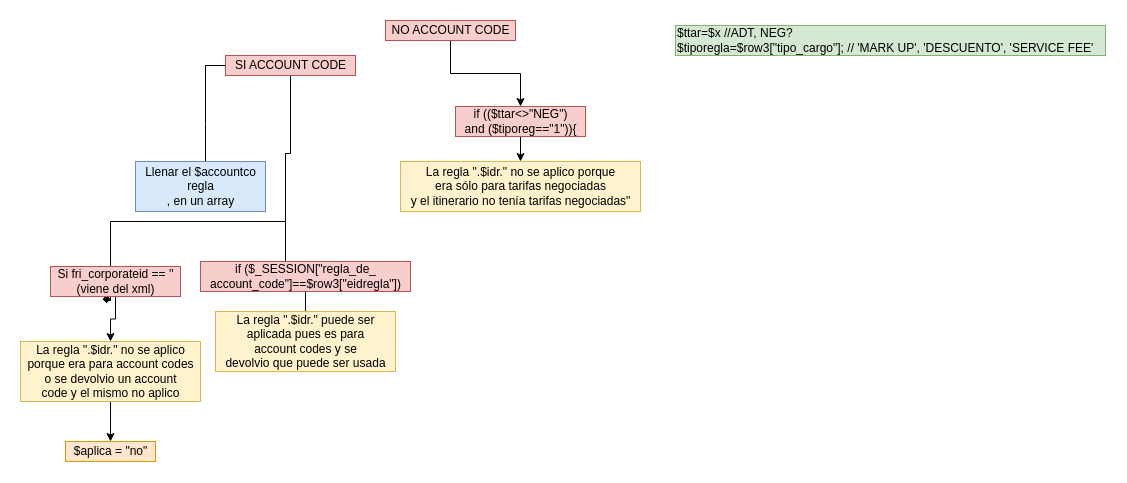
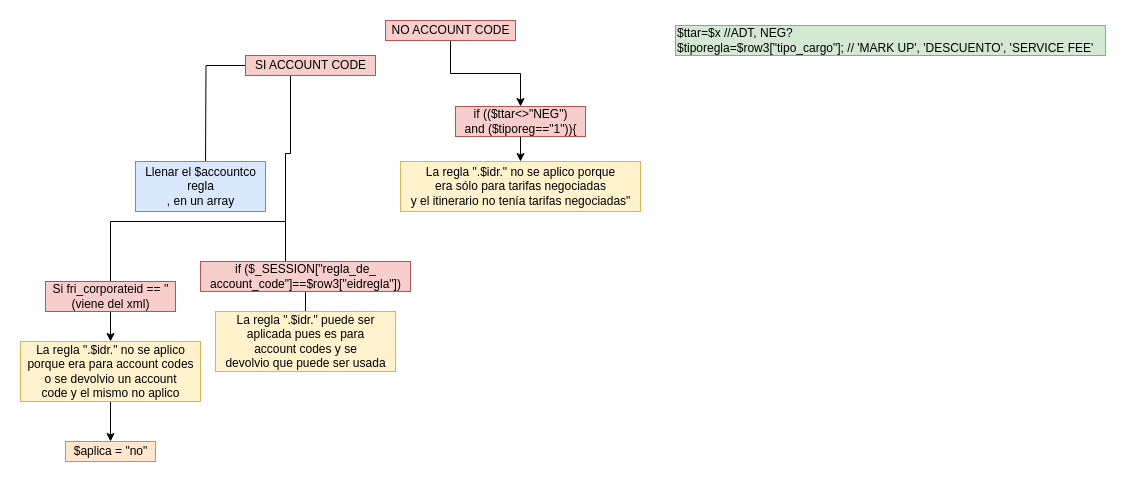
  <mxCell id="0" />
  <mxCell id="1" parent="0" />
  <mxCell id="2" style="edgeStyle=orthogonalEdgeStyle;rounded=0;orthogonalLoop=1;jettySize=auto;html=1;" edge="1" parent="1" source="4"><mxGeometry relative="1" as="geometry"><mxPoint x="205" y="171" as="targetPoint" /></mxGeometry></mxCell>
  <mxCell id="3" value="" style="edgeStyle=orthogonalEdgeStyle;rounded=0;orthogonalLoop=1;jettySize=auto;html=1;entryX=0.431;entryY=0.95;entryDx=0;entryDy=0;entryPerimeter=0;endArrow=diamond;" edge="1" parent="1" source="4" target="6"><mxGeometry relative="1" as="geometry"><Array as="points"><mxPoint x="290" y="153" /><mxPoint x="285" y="153" /><mxPoint x="285" y="221" /><mxPoint x="110" y="221" /><mxPoint x="110" y="300" /></Array></mxGeometry></mxCell>
- <mxCell id="4" value="&lt;font style=&quot;vertical-align: inherit&quot;&gt;&lt;font style=&quot;vertical-align: inherit&quot;&gt;SI ACCOUNT CODE&lt;br&gt;&lt;/font&gt;&lt;/font&gt;" style="text;html=1;align=center;verticalAlign=middle;resizable=0;points=[];autosize=1;fillColor=#f8cecc;strokeColor=#b85450;" vertex="1" parent="1"><mxGeometry x="225" y="55" width="130" height="20" as="geometry" /></mxCell>
+ <mxCell id="4" value="&lt;font style=&quot;vertical-align: inherit&quot;&gt;&lt;font style=&quot;vertical-align: inherit&quot;&gt;SI ACCOUNT CODE&lt;br&gt;&lt;/font&gt;&lt;/font&gt;" style="text;html=1;align=center;verticalAlign=middle;resizable=0;points=[];autosize=1;fillColor=#f8cecc;strokeColor=#b85450;" vertex="1" parent="1"><mxGeometry x="245" y="55" width="130" height="20" as="geometry" /></mxCell>
  <mxCell id="5" value="" style="edgeStyle=orthogonalEdgeStyle;rounded=0;orthogonalLoop=1;jettySize=auto;html=1;" edge="1" parent="1" source="6" target="8"><mxGeometry relative="1" as="geometry" /></mxCell>
- <mxCell id="6" value="&lt;font style=&quot;vertical-align: inherit&quot;&gt;&lt;font style=&quot;vertical-align: inherit&quot;&gt;Si fri_corporateid == ''&lt;br&gt;(viene del xml)&lt;br&gt;&lt;/font&gt;&lt;/font&gt;" style="text;html=1;align=center;verticalAlign=middle;resizable=0;points=[];autosize=1;fillColor=#f8cecc;strokeColor=#b85450;" vertex="1" parent="1"><mxGeometry x="50" y="266" width="130" height="30" as="geometry" /></mxCell>
+ <mxCell id="6" value="&lt;font style=&quot;vertical-align: inherit&quot;&gt;&lt;font style=&quot;vertical-align: inherit&quot;&gt;Si fri_corporateid == ''&lt;br&gt;(viene del xml)&lt;br&gt;&lt;/font&gt;&lt;/font&gt;" style="text;html=1;align=center;verticalAlign=middle;resizable=0;points=[];autosize=1;fillColor=#f8cecc;strokeColor=#b85450;" vertex="1" parent="1"><mxGeometry x="45" y="281" width="130" height="30" as="geometry" /></mxCell>
  <mxCell id="7" value="" style="edgeStyle=orthogonalEdgeStyle;rounded=0;orthogonalLoop=1;jettySize=auto;html=1;" edge="1" parent="1" source="8" target="9"><mxGeometry relative="1" as="geometry" /></mxCell>
  <mxCell id="8" value="&lt;font style=&quot;vertical-align: inherit&quot;&gt;&lt;font style=&quot;vertical-align: inherit&quot;&gt;La regla &quot;.$idr.&quot; no se aplico &lt;br&gt;porque era para account codes&lt;br&gt;o se devolvio un account &lt;br&gt;code y el mismo no aplico&lt;br&gt;&lt;/font&gt;&lt;/font&gt;" style="text;html=1;align=center;verticalAlign=middle;resizable=0;points=[];autosize=1;fillColor=#fff2cc;strokeColor=#d6b656;" vertex="1" parent="1"><mxGeometry x="20" y="341" width="180" height="60" as="geometry" /></mxCell>
  <mxCell id="9" value="&lt;font style=&quot;vertical-align: inherit&quot;&gt;&lt;font style=&quot;vertical-align: inherit&quot;&gt;$aplica = &quot;no&quot;&lt;br&gt;&lt;/font&gt;&lt;/font&gt;" style="text;html=1;align=center;verticalAlign=middle;resizable=0;points=[];autosize=1;fillColor=#ffe6cc;strokeColor=#d79b00;" vertex="1" parent="1"><mxGeometry x="65" y="441" width="90" height="20" as="geometry" /></mxCell>
  <mxCell id="10" value="" style="edgeStyle=orthogonalEdgeStyle;rounded=0;orthogonalLoop=1;jettySize=auto;html=1;" edge="1" parent="1" source="11" target="13"><mxGeometry relative="1" as="geometry" /></mxCell>
  <mxCell id="11" value="&lt;font style=&quot;vertical-align: inherit&quot;&gt;&lt;font style=&quot;vertical-align: inherit&quot;&gt;NO ACCOUNT CODE&lt;br&gt;&lt;/font&gt;&lt;/font&gt;" style="text;html=1;align=center;verticalAlign=middle;resizable=0;points=[];autosize=1;fillColor=#f8cecc;strokeColor=#b85450;" vertex="1" parent="1"><mxGeometry x="385" y="20" width="130" height="20" as="geometry" /></mxCell>
  <mxCell id="12" value="" style="edgeStyle=orthogonalEdgeStyle;rounded=0;orthogonalLoop=1;jettySize=auto;html=1;" edge="1" parent="1" source="13" target="14"><mxGeometry relative="1" as="geometry" /></mxCell>
  <mxCell id="13" value="&lt;font style=&quot;vertical-align: inherit&quot;&gt;&lt;font style=&quot;vertical-align: inherit&quot;&gt;if (($ttar&amp;lt;&amp;gt;&quot;NEG&quot;) &lt;br&gt;and ($tiporeg==&quot;1&quot;)){&lt;br&gt;&lt;/font&gt;&lt;/font&gt;" style="text;html=1;align=center;verticalAlign=middle;resizable=0;points=[];autosize=1;fillColor=#f8cecc;strokeColor=#b85450;" vertex="1" parent="1"><mxGeometry x="455" y="106" width="130" height="30" as="geometry" /></mxCell>
  <mxCell id="14" value="&lt;font style=&quot;vertical-align: inherit&quot;&gt;&lt;font style=&quot;vertical-align: inherit&quot;&gt;La regla &quot;.$idr.&quot; no se aplico porque &lt;br&gt;era sólo para tarifas negociadas &lt;br&gt;y el itinerario no tenía tarifas negociadas&quot;&lt;br&gt;&lt;/font&gt;&lt;/font&gt;" style="text;html=1;align=center;verticalAlign=middle;resizable=0;points=[];autosize=1;fillColor=#fff2cc;strokeColor=#d6b656;direction=west;" vertex="1" parent="1"><mxGeometry x="400" y="161" width="240" height="50" as="geometry" /></mxCell>
  <mxCell id="15" value="Llenar el&amp;nbsp;$accountco&lt;br&gt;regla&lt;br&gt;, en un array" style="text;html=1;align=center;verticalAlign=middle;resizable=0;points=[];autosize=1;fillColor=#dae8fc;strokeColor=#6c8ebf;" vertex="1" parent="1"><mxGeometry y="161" width="130" height="50" as="geometry" x="135" /></mxCell>
  <mxCell id="16" value="" style="endArrow=classic;html=1;" edge="1" parent="1"><mxGeometry width="50" height="50" relative="1" as="geometry"><mxPoint x="285" y="221" as="sourcePoint" /><mxPoint x="285" y="271" as="targetPoint" /><Array as="points" /></mxGeometry></mxCell>
  <mxCell id="17" value="" style="edgeStyle=orthogonalEdgeStyle;rounded=0;orthogonalLoop=1;jettySize=auto;html=1;" edge="1" parent="1" source="18"><mxGeometry relative="1" as="geometry"><mxPoint x="305" y="321" as="targetPoint" /><Array as="points"><mxPoint x="305" y="311" /></Array></mxGeometry></mxCell>
  <mxCell id="18" value="if ($_SESSION[&quot;regla_de_&lt;br&gt;account_code&quot;]==$row3[&quot;eidregla&quot;])" style="text;html=1;align=center;verticalAlign=middle;resizable=0;points=[];autosize=1;fillColor=#f8cecc;strokeColor=#b85450;" vertex="1" parent="1"><mxGeometry x="200" y="261" width="210" height="30" as="geometry" /></mxCell>
  <mxCell id="19" value="La regla &quot;.$idr.&quot; puede ser &lt;br&gt;aplicada pues es para &lt;br&gt;account codes y se &lt;br&gt;devolvio que puede ser usada" style="text;html=1;align=center;verticalAlign=middle;resizable=0;points=[];autosize=1;fillColor=#fff2cc;strokeColor=#d6b656;" vertex="1" parent="1"><mxGeometry x="215" y="311" width="180" height="60" as="geometry" /></mxCell>
  <mxCell id="20" value="&lt;div&gt;$ttar=$x //ADT, NEG?&lt;/div&gt;&lt;div&gt;$tiporegla=$row3[&quot;tipo_cargo&quot;]; // 'MARK UP', 'DESCUENTO', 'SERVICE FEE'&lt;/div&gt;" style="text;html=1;align=left;verticalAlign=middle;resizable=0;points=[];autosize=1;fillColor=#d5e8d4;strokeColor=#82b366;" vertex="1" parent="1"><mxGeometry x="675" y="25" width="430" height="30" as="geometry" /></mxCell>
